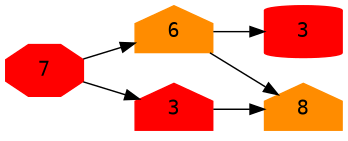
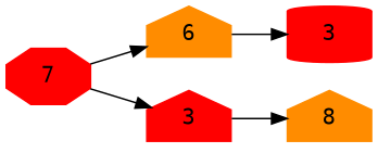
  digraph {
    rankdir=LR
    fontname="DejaVu Sans Mono"
    node [style=filled color=red shape=house fontname="DejaVu Sans Mono"]
    edge [fontname="DejaVu Sans Mono"]
    n1 [label=7 shape=octagon]
    n2 [label=6 color=darkorange]
    n3 [label=3]
    n4 [label=3 shape=cylinder]
    n5 [label=8 color=darkorange]
    n1 -> n2
    n1 -> n3
    n2 -> n4
-   n2 -> n5
    n3 -> n5
  }
